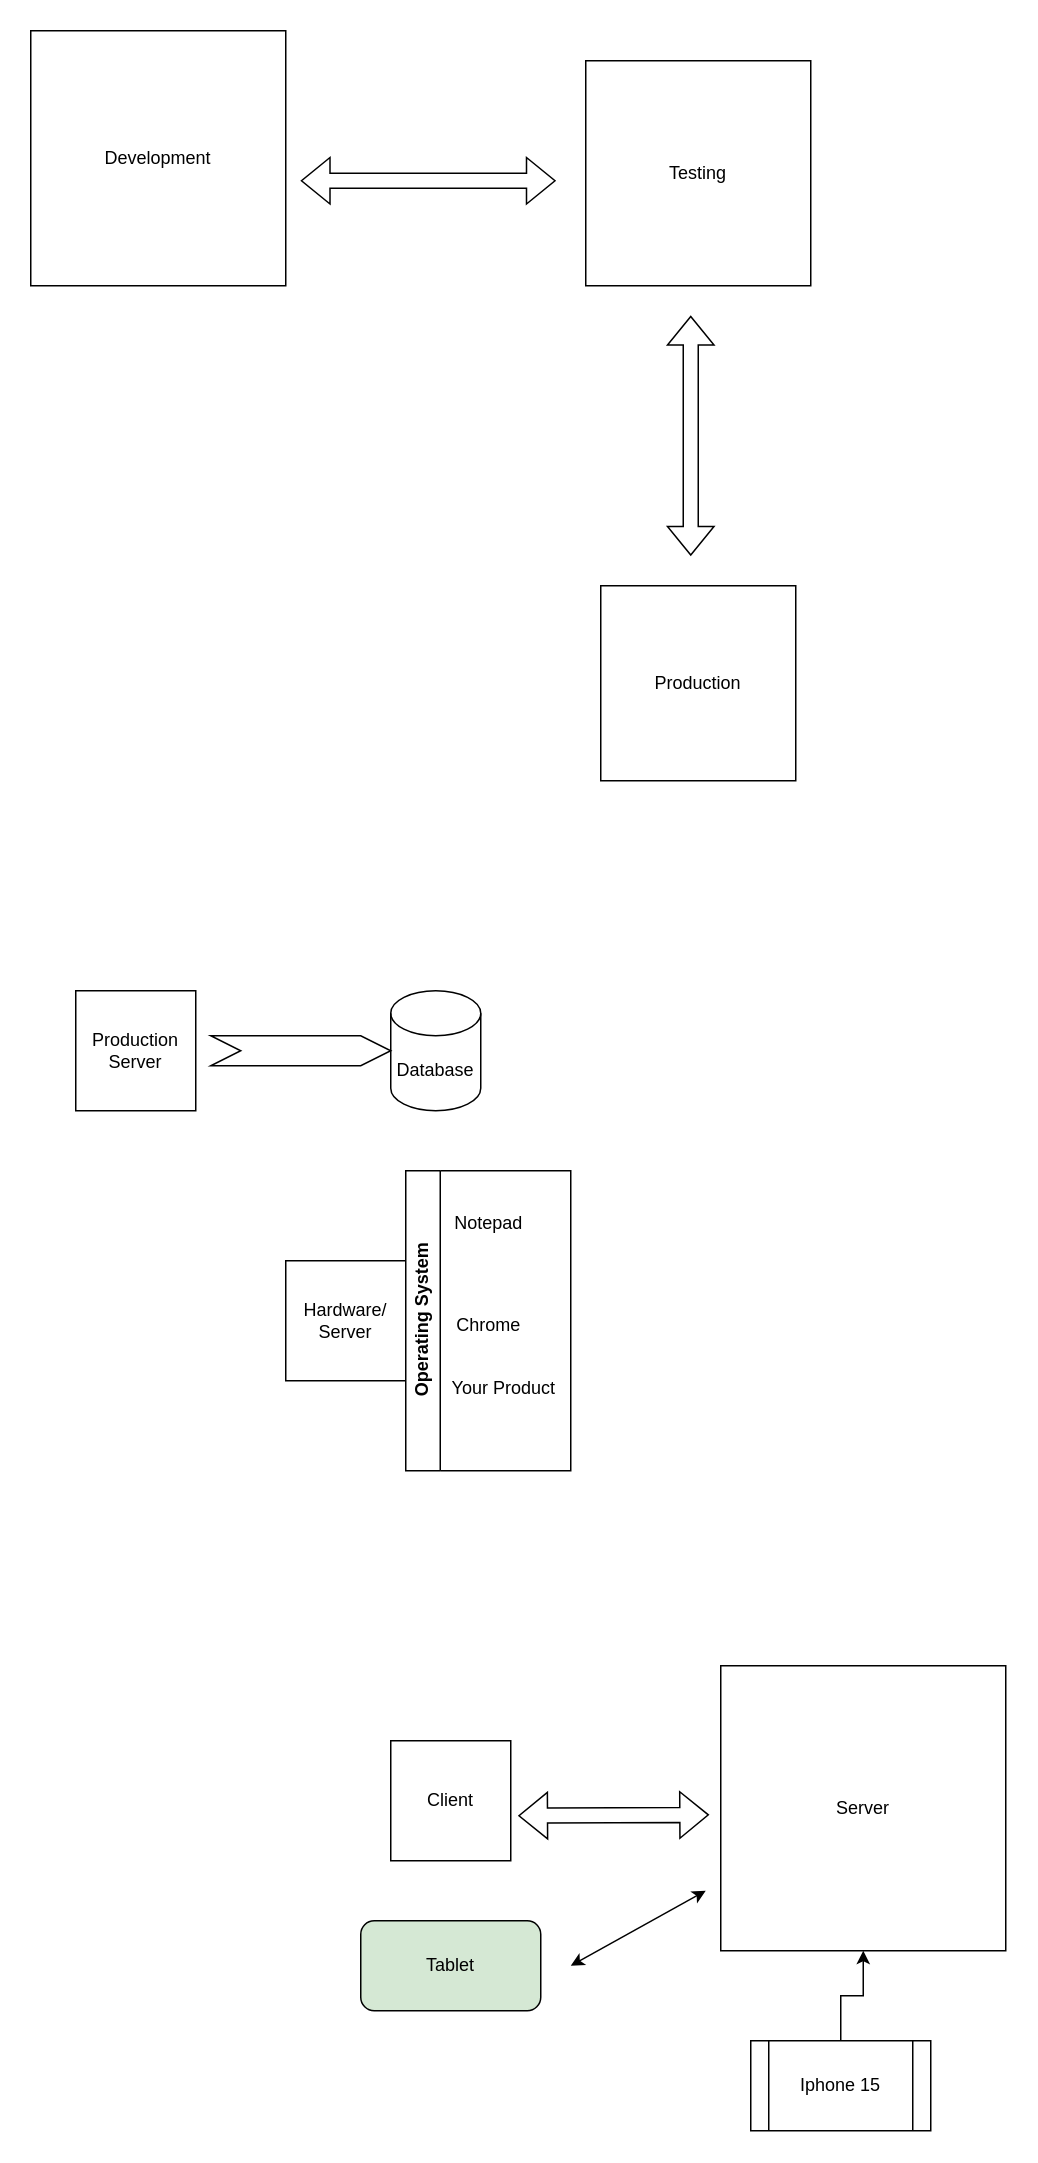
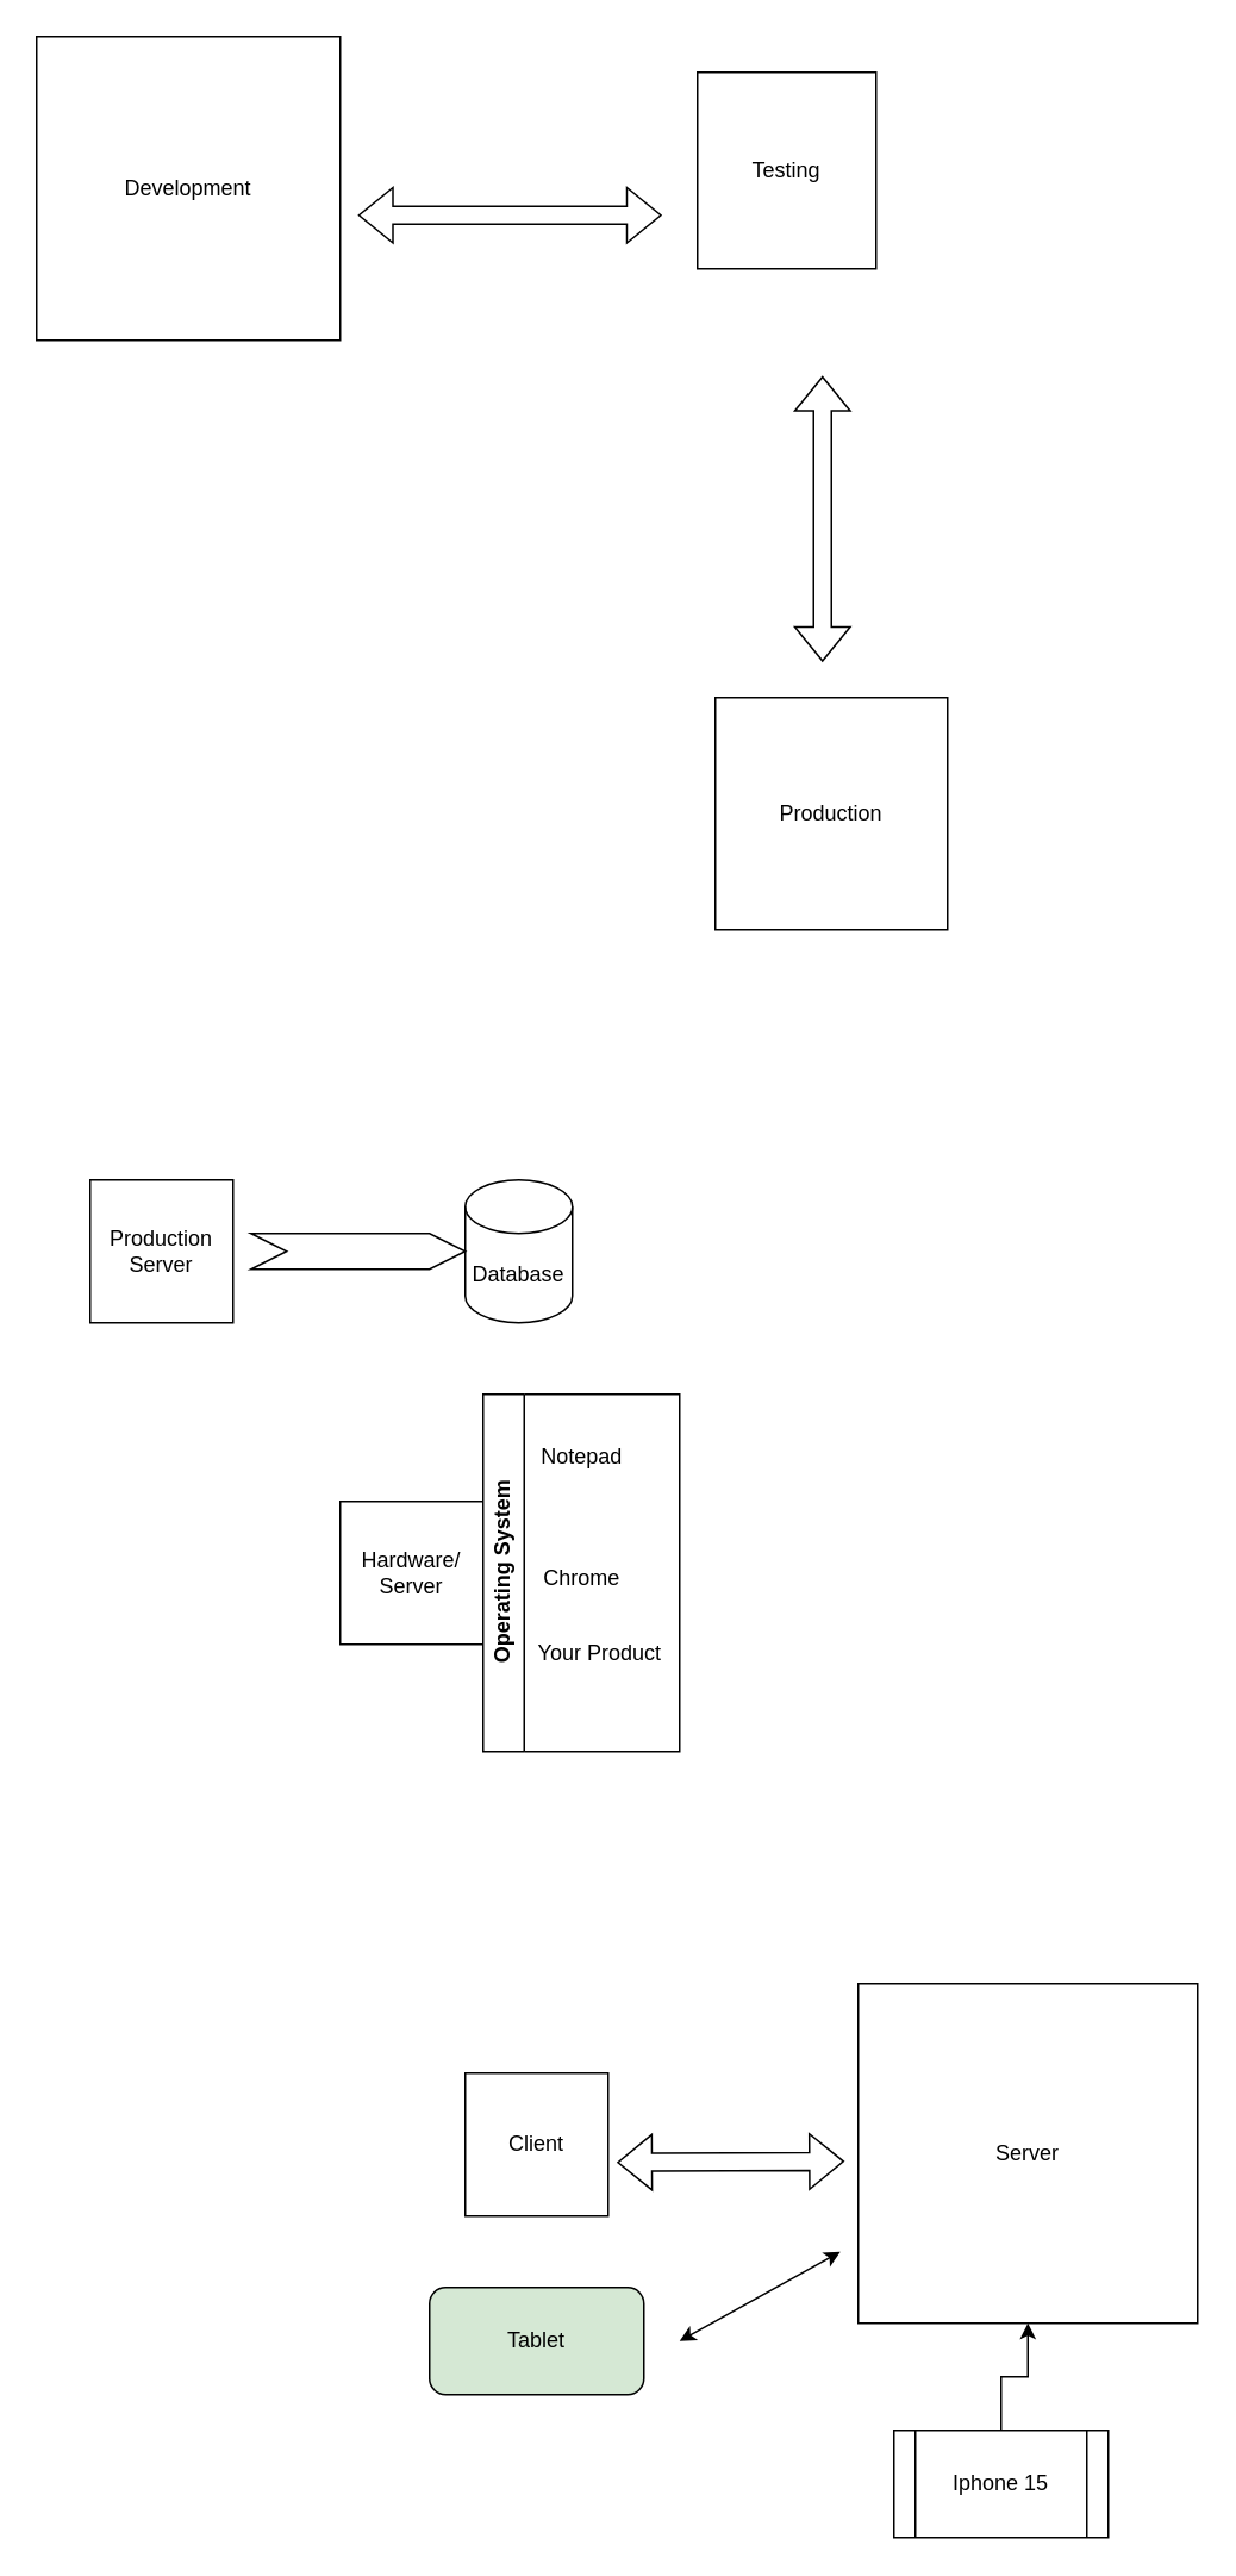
  <mxCell id="0" />
  <mxCell id="1" parent="0" />
  <mxCell id="2" value="Development" style="whiteSpace=wrap;html=1;aspect=fixed;" vertex="1" parent="1"><mxGeometry x="20" y="20" width="170" height="170" as="geometry" /></mxCell>
  <mxCell id="3" value="" style="shape=flexArrow;endArrow=classic;startArrow=classic;html=1;rounded=0;" edge="1" parent="1"><mxGeometry width="100" height="100" relative="1" as="geometry"><mxPoint x="200" y="120" as="sourcePoint" /><mxPoint x="370" y="120" as="targetPoint" /></mxGeometry></mxCell>
- <mxCell id="4" value="Testing" style="whiteSpace=wrap;html=1;aspect=fixed;" vertex="1" parent="1"><mxGeometry x="390" y="40" width="150" height="150" as="geometry" /></mxCell>
+ <mxCell id="4" value="Testing" style="whiteSpace=wrap;html=1;aspect=fixed;" vertex="1" parent="1"><mxGeometry x="390" y="40" width="100" height="110" as="geometry" /></mxCell>
  <mxCell id="5" value="" style="shape=flexArrow;endArrow=classic;startArrow=classic;html=1;rounded=0;" edge="1" parent="1"><mxGeometry width="100" height="100" relative="1" as="geometry"><mxPoint x="460" y="370" as="sourcePoint" /><mxPoint x="460" y="210" as="targetPoint" /></mxGeometry></mxCell>
  <mxCell id="6" value="Production" style="whiteSpace=wrap;html=1;aspect=fixed;" vertex="1" parent="1"><mxGeometry x="400" y="390" width="130" height="130" as="geometry" /></mxCell>
  <mxCell id="7" value="Production&lt;div&gt;Server&lt;/div&gt;" style="whiteSpace=wrap;html=1;aspect=fixed;" vertex="1" parent="1"><mxGeometry x="50" y="660" width="80" height="80" as="geometry" /></mxCell>
  <mxCell id="8" value="Database" style="shape=cylinder3;whiteSpace=wrap;html=1;boundedLbl=1;backgroundOutline=1;size=15;" vertex="1" parent="1"><mxGeometry x="260" y="660" width="60" height="80" as="geometry" /></mxCell>
  <mxCell id="9" value="" style="shape=step;perimeter=stepPerimeter;whiteSpace=wrap;html=1;fixedSize=1;" vertex="1" parent="1"><mxGeometry x="140" y="690" width="120" height="20" as="geometry" /></mxCell>
  <mxCell id="10" value="Hardware/&lt;div&gt;Server&lt;/div&gt;" style="whiteSpace=wrap;html=1;aspect=fixed;" vertex="1" parent="1"><mxGeometry x="190" y="840" width="80" height="80" as="geometry" /></mxCell>
  <mxCell id="11" value="Operating System" style="swimlane;horizontal=0;whiteSpace=wrap;html=1;startSize=23;" vertex="1" parent="1"><mxGeometry x="270" y="780" width="110" height="200" as="geometry" /></mxCell>
  <mxCell id="12" value="Notepad" style="text;html=1;align=center;verticalAlign=middle;resizable=0;points=[];autosize=1;strokeColor=none;fillColor=none;" vertex="1" parent="11"><mxGeometry x="20" y="20" width="70" height="30" as="geometry" /></mxCell>
  <mxCell id="13" value="Chrome" style="text;html=1;align=center;verticalAlign=middle;resizable=0;points=[];autosize=1;strokeColor=none;fillColor=none;" vertex="1" parent="11"><mxGeometry x="20" y="88" width="70" height="30" as="geometry" /></mxCell>
  <mxCell id="14" value="Your Product" style="text;html=1;align=center;verticalAlign=middle;resizable=0;points=[];autosize=1;strokeColor=none;fillColor=none;" vertex="1" parent="11"><mxGeometry x="20" y="130" width="90" height="30" as="geometry" /></mxCell>
  <mxCell id="15" value="Client" style="whiteSpace=wrap;html=1;aspect=fixed;" vertex="1" parent="1"><mxGeometry x="260" y="1160" width="80" height="80" as="geometry" /></mxCell>
  <mxCell id="16" value="Server" style="whiteSpace=wrap;html=1;aspect=fixed;" vertex="1" parent="1"><mxGeometry x="480" y="1110" width="190" height="190" as="geometry" /></mxCell>
  <mxCell id="17" value="" style="shape=flexArrow;endArrow=classic;startArrow=classic;html=1;rounded=0;entryX=-0.041;entryY=0.523;entryDx=0;entryDy=0;entryPerimeter=0;" edge="1" parent="1" target="16"><mxGeometry width="100" height="100" relative="1" as="geometry"><mxPoint x="345" y="1210" as="sourcePoint" /><mxPoint x="445" y="1110" as="targetPoint" /></mxGeometry></mxCell>
  <mxCell id="18" value="Tablet" style="rounded=1;whiteSpace=wrap;html=1;fillColor=#d5e8d4;" vertex="1" parent="1"><mxGeometry x="240" y="1280" width="120" height="60" as="geometry" /></mxCell>
  <mxCell id="19" value="" style="endArrow=classic;startArrow=classic;html=1;rounded=0;" edge="1" parent="1"><mxGeometry width="50" height="50" relative="1" as="geometry"><mxPoint x="380" y="1310" as="sourcePoint" /><mxPoint x="470" y="1260" as="targetPoint" /></mxGeometry></mxCell>
  <mxCell id="20" value="" style="edgeStyle=orthogonalEdgeStyle;rounded=0;orthogonalLoop=1;jettySize=auto;html=1;" edge="1" parent="1" source="21" target="16"><mxGeometry relative="1" as="geometry" /></mxCell>
  <mxCell id="21" value="Iphone 15" style="shape=process;whiteSpace=wrap;html=1;backgroundOutline=1;" vertex="1" parent="1"><mxGeometry x="500" y="1360" width="120" height="60" as="geometry" /></mxCell>
